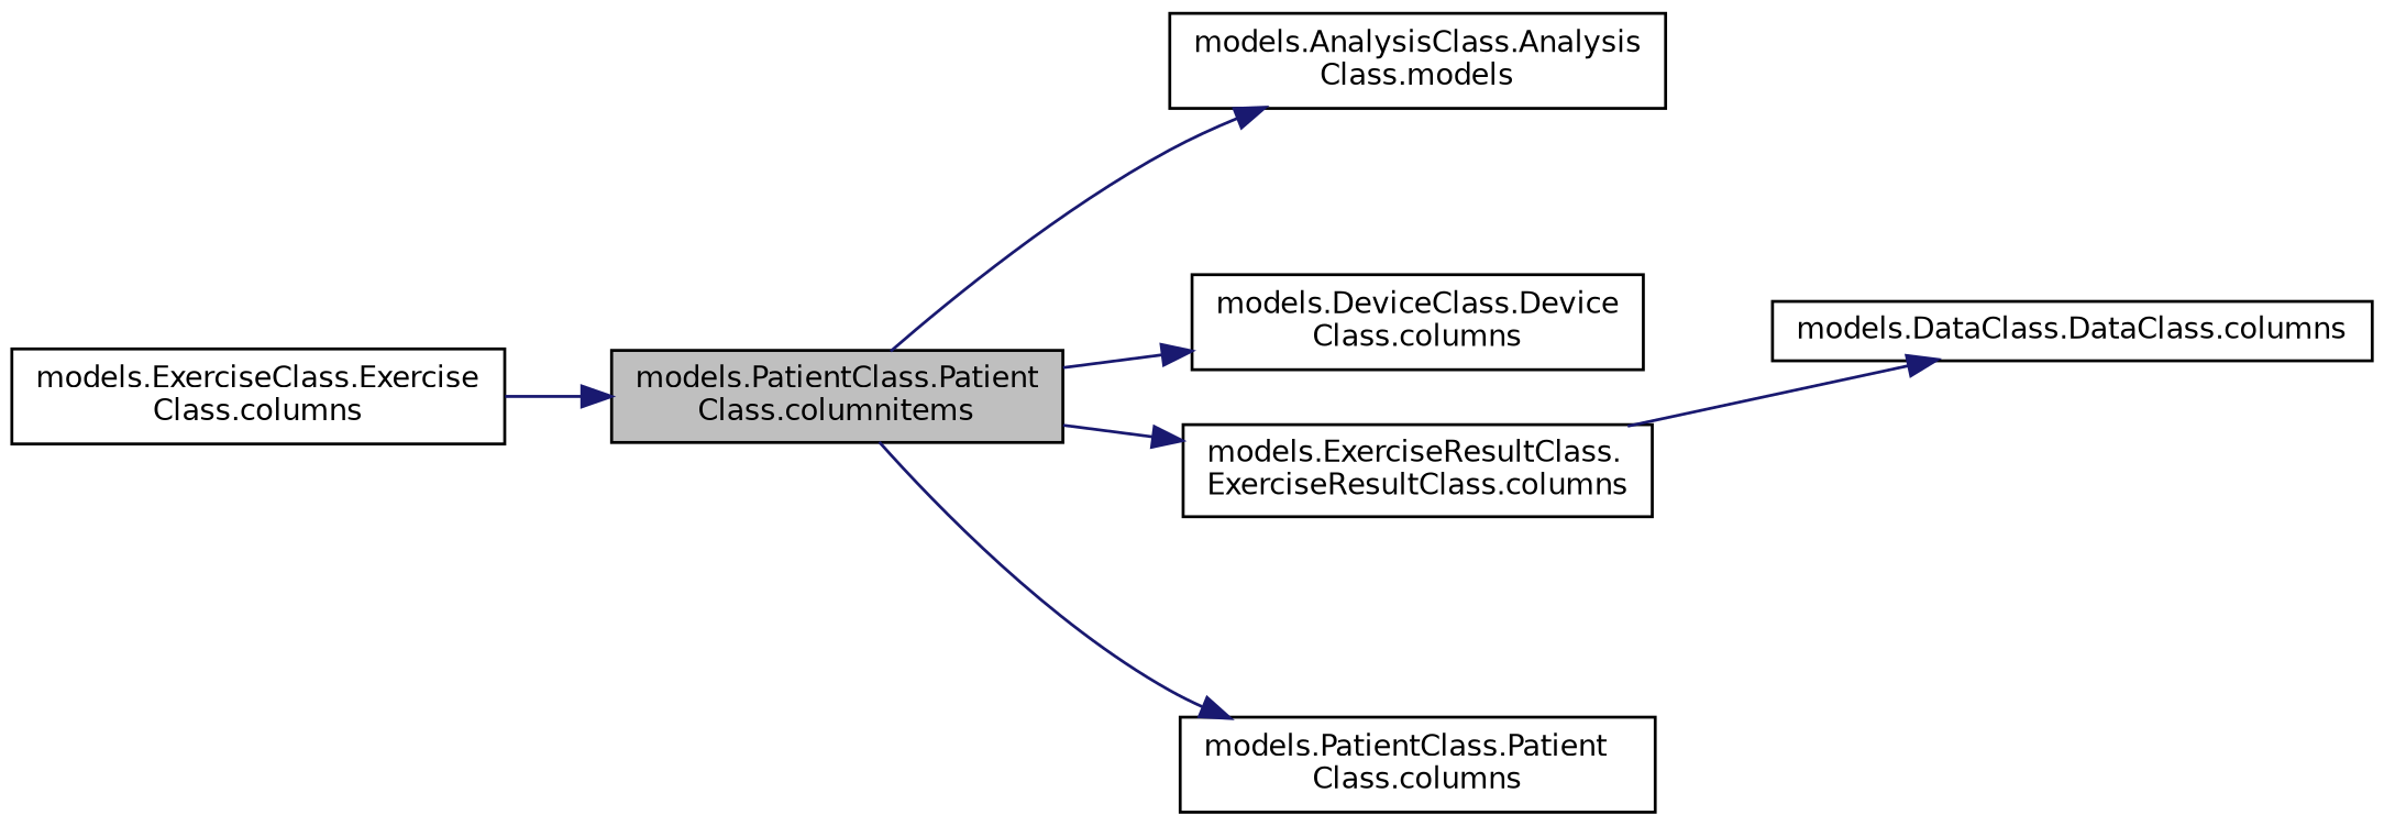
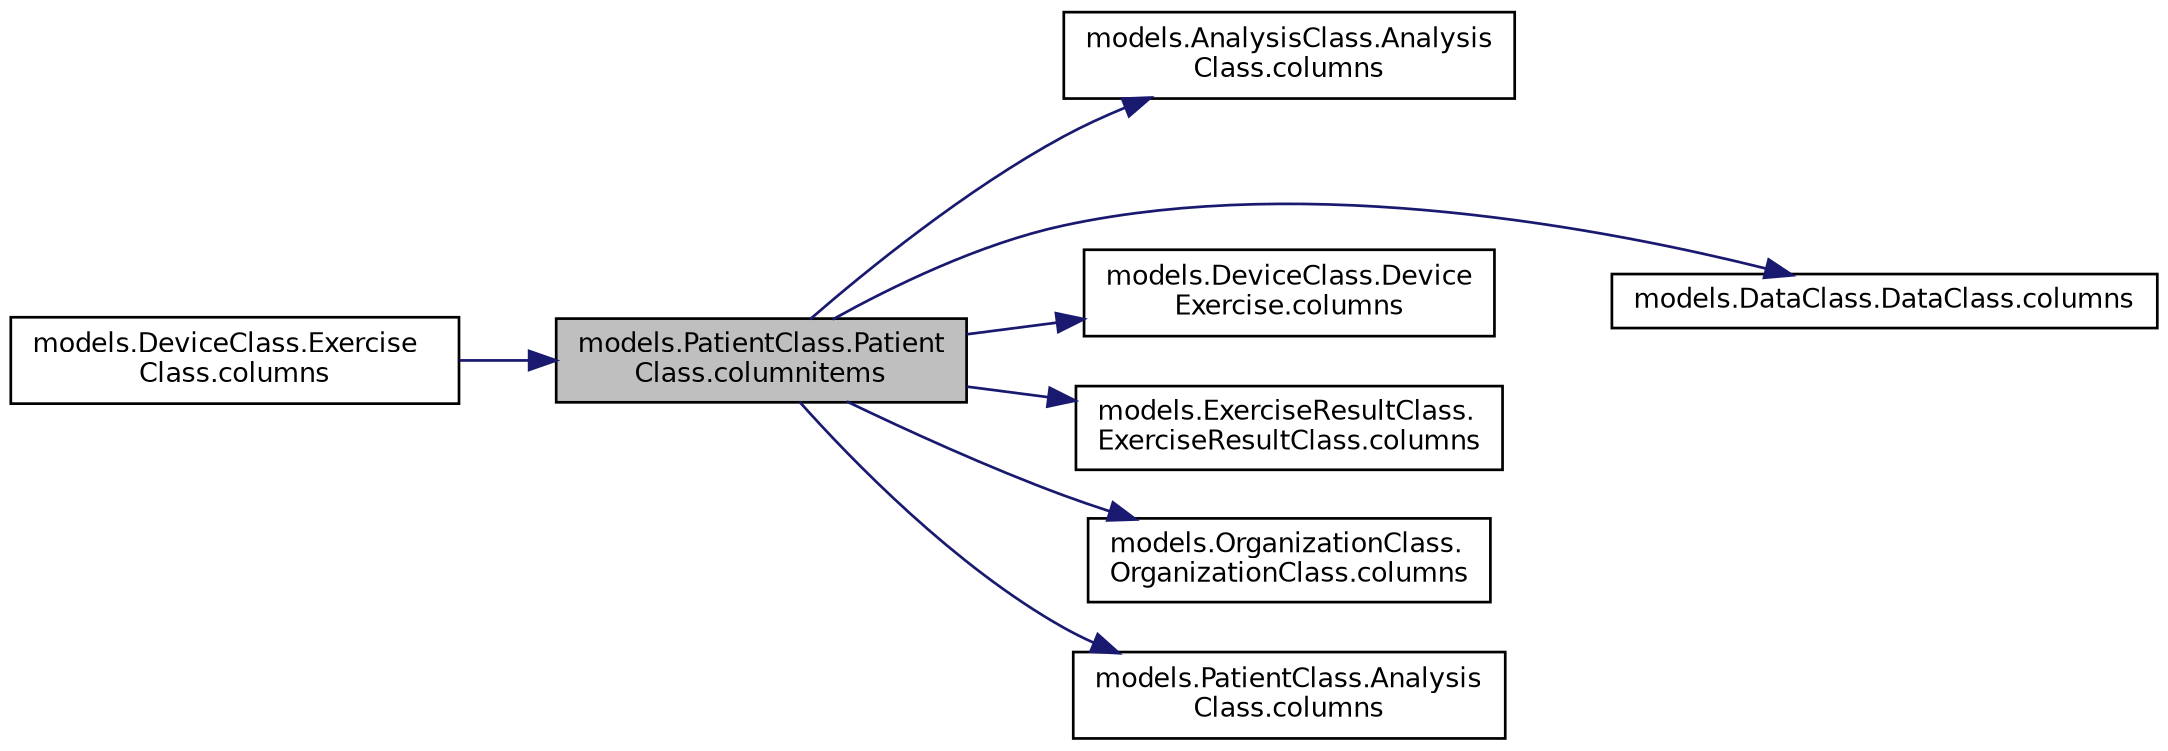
  digraph {
    rankdir=LR
    node [color=black fillcolor=white fontname=Helvetica fontsize=10 shape=record style=filled]
    edge [color=midnightblue fontname=Helvetica fontsize=10 labelfontname=Helvetica labelfontsize=10 style=solid]
    n1 [fillcolor=grey75 fontcolor=black height=0.2 label="models.PatientClass.Patient\lClass.columnitems" width=0.4]
-   n2 [height=0.2 label="models.AnalysisClass.Analysis\lClass.models" width=0.4]
+   n2 [height=0.2 label="models.AnalysisClass.Analysis\lClass.columns" width=0.4]
    n3 [height=0.2 label="models.DataClass.DataClass.columns" width=0.4]
-   n4 [height=0.2 label="models.DeviceClass.Device\lClass.columns" width=0.4]
+   n4 [height=0.2 label="models.DeviceClass.Device\lExercise.columns" width=0.4]
    n5 [height=0.2 label="models.ExerciseResultClass.\lExerciseResultClass.columns" width=0.4]
-   n7 [height=0.2 label="models.PatientClass.Patient\lClass.columns" width=0.4]
-   n8 [height=0.2 label="models.ExerciseClass.Exercise\lClass.columns" width=0.4]
+   n6 [height=0.2 label="models.OrganizationClass.\lOrganizationClass.columns" width=0.4]
+   n7 [height=0.2 label="models.PatientClass.Analysis\lClass.columns" width=0.4]
+   n8 [height=0.2 label="models.DeviceClass.Exercise\lClass.columns" width=0.4]
    n1 -> n2
-   n5 -> n3
+   n1 -> n3
    n1 -> n4
    n1 -> n5
+   n1 -> n6
    n1 -> n7
    n8 -> n1
  }
